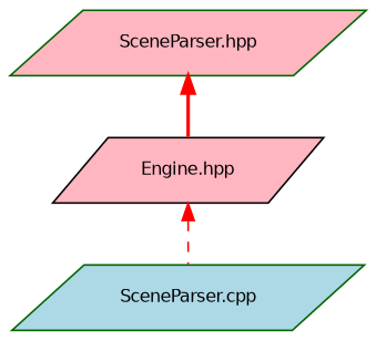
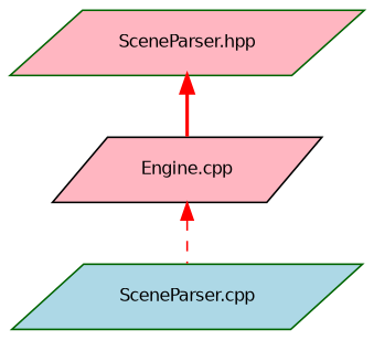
  digraph {
    node [color=darkgreen fillcolor=lightpink fontname=Helvetica fontsize=10 shape=parallelogram style=filled]
    edge [color=red dir=back fontname=Helvetica fontsize=10 labelfontname=Helvetica labelfontsize=10]
    n1 [fontcolor=black height=0.2 label="SceneParser.hpp" width=0.4]
-   n2 [color=black height=0.2 label="Engine.hpp" width=0.4]
+   n2 [color=black height=0.2 label="Engine.cpp" width=0.4]
    n3 [fillcolor=lightblue height=0.2 label="SceneParser.cpp" width=0.4]
    n1 -> n2 [style=bold]
    n2 -> n3 [style=dashed]
  }
